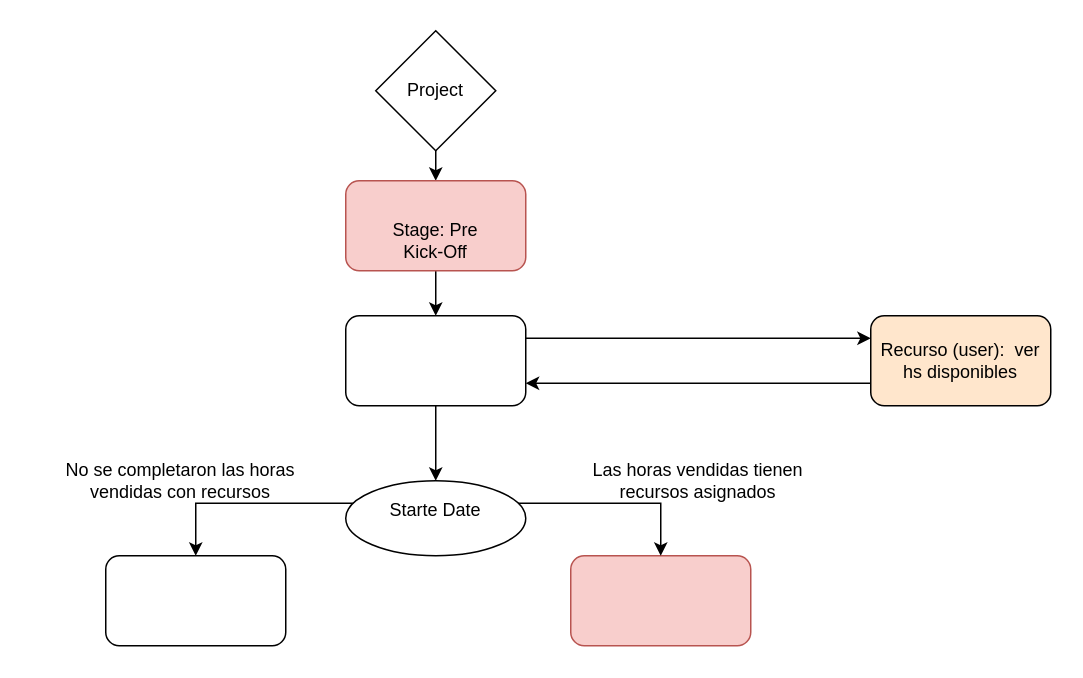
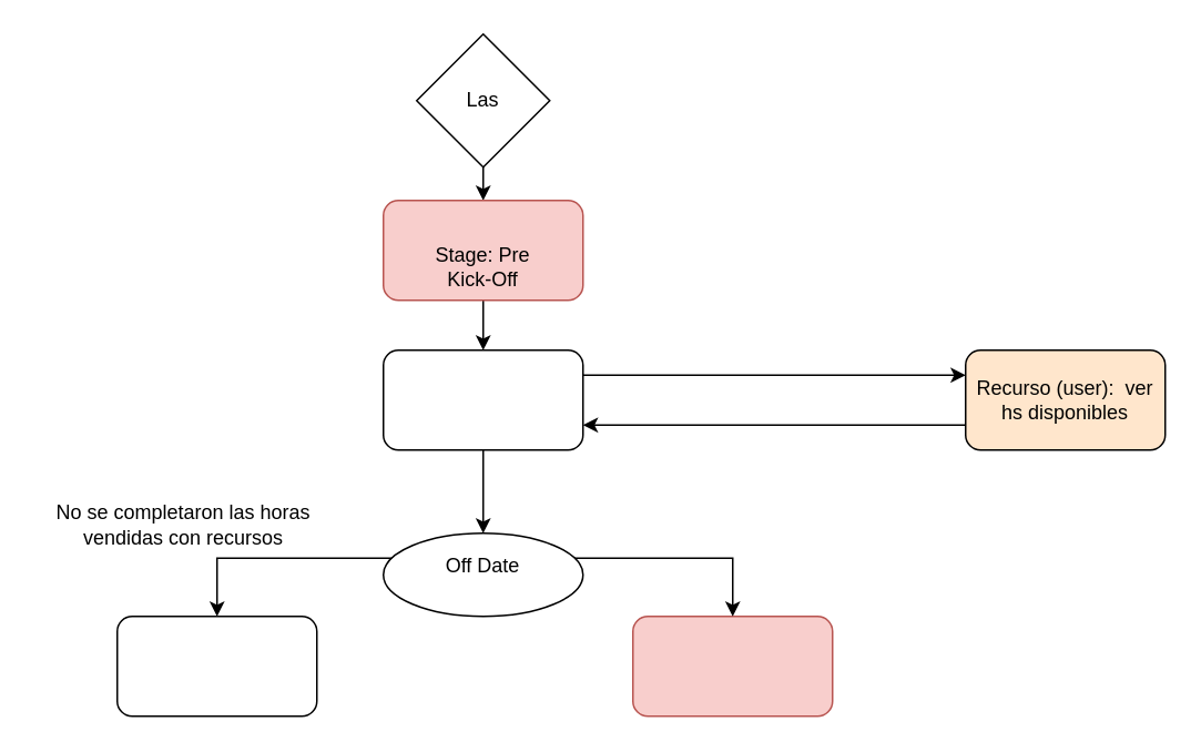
  <mxCell id="0" />
  <mxCell id="1" parent="0" />
  <mxCell id="2" style="edgeStyle=orthogonalEdgeStyle;rounded=0;orthogonalLoop=1;jettySize=auto;html=1;exitX=0.5;exitY=1;exitDx=0;exitDy=0;entryX=0.5;entryY=0;entryDx=0;entryDy=0;" edge="1" parent="1" source="16" target="4"><mxGeometry relative="1" as="geometry" /></mxCell>
  <mxCell id="3" style="edgeStyle=orthogonalEdgeStyle;rounded=0;orthogonalLoop=1;jettySize=auto;html=1;exitX=0.5;exitY=1;exitDx=0;exitDy=0;entryX=0.5;entryY=0;entryDx=0;entryDy=0;" edge="1" parent="1" source="4" target="21"><mxGeometry relative="1" as="geometry" /></mxCell>
  <mxCell id="4" value="" style="rounded=1;whiteSpace=wrap;html=1;fillColor=#f8cecc;strokeColor=#b85450;" vertex="1" parent="1"><mxGeometry x="230" y="120" width="120" height="60" as="geometry" /></mxCell>
  <mxCell id="5" value="Stage: Pre Kick-Off" style="text;html=1;strokeColor=none;fillColor=none;align=center;verticalAlign=middle;whiteSpace=wrap;rounded=0;" vertex="1" parent="1"><mxGeometry x="250" y="150" width="80" height="20" as="geometry" /></mxCell>
  <mxCell id="6" value="" style="group" vertex="1" connectable="0" parent="1"><mxGeometry x="70" y="370" width="120" height="60" as="geometry" /></mxCell>
  <mxCell id="7" value="" style="rounded=1;whiteSpace=wrap;html=1;" vertex="1" parent="6"><mxGeometry width="120" height="60" as="geometry" /></mxCell>
  <mxCell id="8" value="" style="group;" vertex="1" connectable="0" parent="1"><mxGeometry x="380" y="370" width="120" height="60" as="geometry" /></mxCell>
  <mxCell id="9" value="" style="rounded=1;whiteSpace=wrap;html=1;fillColor=#f8cecc;strokeColor=#b85450;" vertex="1" parent="8"><mxGeometry width="120" height="60" as="geometry" /></mxCell>
  <mxCell id="10" style="edgeStyle=orthogonalEdgeStyle;rounded=0;orthogonalLoop=1;jettySize=auto;html=1;exitX=0;exitY=0.25;exitDx=0;exitDy=0;" edge="1" parent="1" source="19" target="7"><mxGeometry relative="1" as="geometry" /></mxCell>
  <mxCell id="11" style="edgeStyle=orthogonalEdgeStyle;rounded=0;orthogonalLoop=1;jettySize=auto;html=1;exitX=1;exitY=0.25;exitDx=0;exitDy=0;entryX=0.5;entryY=0;entryDx=0;entryDy=0;" edge="1" parent="1" source="19" target="9"><mxGeometry relative="1" as="geometry" /></mxCell>
- <mxCell id="12" value="No se completaron las horas vendidas con recursos" style="text;html=1;strokeColor=none;fillColor=none;align=center;verticalAlign=middle;whiteSpace=wrap;rounded=0;" vertex="1" parent="1"><mxGeometry x="20" y="310" width="200" height="20" as="geometry" /></mxCell>
- <mxCell id="13" value="Las horas vendidas tienen recursos asignados" style="text;html=1;strokeColor=none;fillColor=none;align=center;verticalAlign=middle;whiteSpace=wrap;rounded=0;" vertex="1" parent="1"><mxGeometry x="380" y="310" width="170" height="20" as="geometry" /></mxCell>
+ <mxCell id="12" value="No se completaron las horas vendidas con recursos" style="text;html=1;strokeColor=none;fillColor=none;align=center;verticalAlign=middle;whiteSpace=wrap;rounded=0;" vertex="1" parent="1"><mxGeometry x="10" y="305" width="200" height="20" as="geometry" /></mxCell>
  <mxCell id="14" value="" style="group" vertex="1" connectable="0" parent="1"><mxGeometry x="250" y="20" width="80" height="80" as="geometry" /></mxCell>
  <mxCell id="15" value="" style="rhombus;whiteSpace=wrap;html=1;" vertex="1" parent="14"><mxGeometry width="80" height="80" as="geometry" /></mxCell>
- <mxCell id="16" value="Project" style="text;html=1;strokeColor=none;fillColor=none;align=center;verticalAlign=middle;whiteSpace=wrap;rounded=0;" vertex="1" parent="14"><mxGeometry x="20" y="30" width="40" height="20" as="geometry" /></mxCell>
+ <mxCell id="16" value="Las" style="text;html=1;strokeColor=none;fillColor=none;align=center;verticalAlign=middle;whiteSpace=wrap;rounded=0;" vertex="1" parent="14"><mxGeometry x="20" y="30" width="40" height="20" as="geometry" /></mxCell>
  <mxCell id="17" value="" style="group" vertex="1" connectable="0" parent="1"><mxGeometry x="230" y="320" width="120" height="50" as="geometry" /></mxCell>
  <mxCell id="18" value="" style="ellipse;whiteSpace=wrap;html=1;" vertex="1" parent="17"><mxGeometry width="120" height="50" as="geometry" /></mxCell>
- <mxCell id="19" value="Starte Date" style="text;html=1;strokeColor=none;fillColor=none;align=center;verticalAlign=middle;whiteSpace=wrap;rounded=0;" vertex="1" parent="17"><mxGeometry x="25" y="10" width="70" height="20" as="geometry" /></mxCell>
+ <mxCell id="19" value="Off Date" style="text;html=1;strokeColor=none;fillColor=none;align=center;verticalAlign=middle;whiteSpace=wrap;rounded=0;" vertex="1" parent="17"><mxGeometry x="25" y="10" width="70" height="20" as="geometry" /></mxCell>
  <mxCell id="20" value="" style="group" vertex="1" connectable="0" parent="1"><mxGeometry x="230" y="210" width="120" height="60" as="geometry" /></mxCell>
  <mxCell id="21" value="" style="rounded=1;whiteSpace=wrap;html=1;" vertex="1" parent="20"><mxGeometry width="120" height="60" as="geometry" /></mxCell>
  <mxCell id="22" style="edgeStyle=orthogonalEdgeStyle;rounded=0;orthogonalLoop=1;jettySize=auto;html=1;exitX=0.5;exitY=1;exitDx=0;exitDy=0;entryX=0.5;entryY=0;entryDx=0;entryDy=0;" edge="1" parent="1" source="21" target="18"><mxGeometry relative="1" as="geometry" /></mxCell>
  <mxCell id="23" style="edgeStyle=orthogonalEdgeStyle;rounded=0;orthogonalLoop=1;jettySize=auto;html=1;exitX=0;exitY=0.75;exitDx=0;exitDy=0;entryX=1;entryY=0.75;entryDx=0;entryDy=0;" edge="1" parent="1" source="24" target="21"><mxGeometry relative="1" as="geometry"><mxPoint x="370" y="255" as="targetPoint" /></mxGeometry></mxCell>
  <mxCell id="24" value="Recurso (user):&amp;nbsp; ver hs disponibles" style="rounded=1;whiteSpace=wrap;html=1;fillColor=#ffe6cc;" vertex="1" parent="1"><mxGeometry x="580" y="210" width="120" height="60" as="geometry" /></mxCell>
  <mxCell id="25" style="edgeStyle=orthogonalEdgeStyle;rounded=0;orthogonalLoop=1;jettySize=auto;html=1;exitX=1;exitY=0.25;exitDx=0;exitDy=0;entryX=0;entryY=0.25;entryDx=0;entryDy=0;" edge="1" parent="1" source="21" target="24"><mxGeometry relative="1" as="geometry" /></mxCell>
